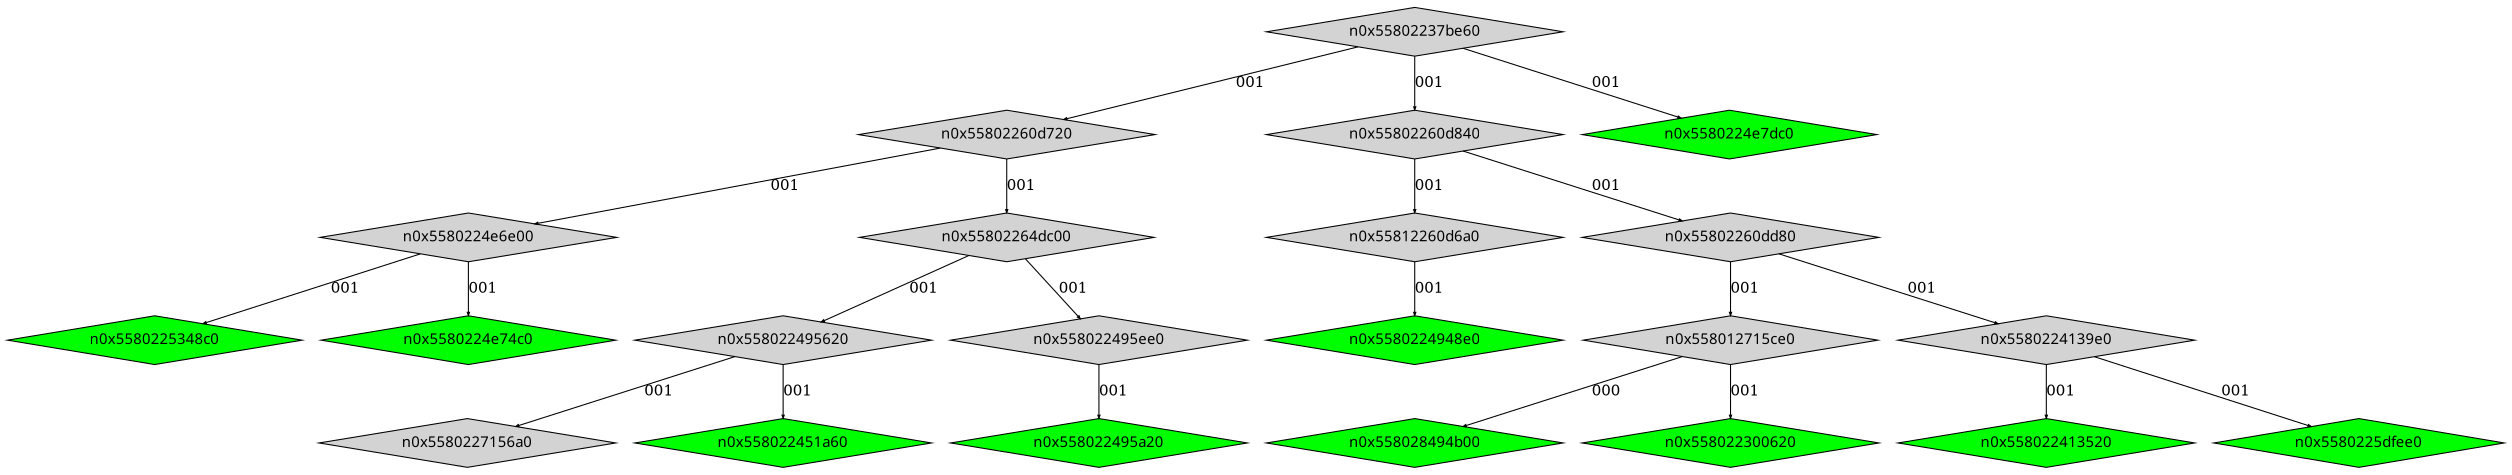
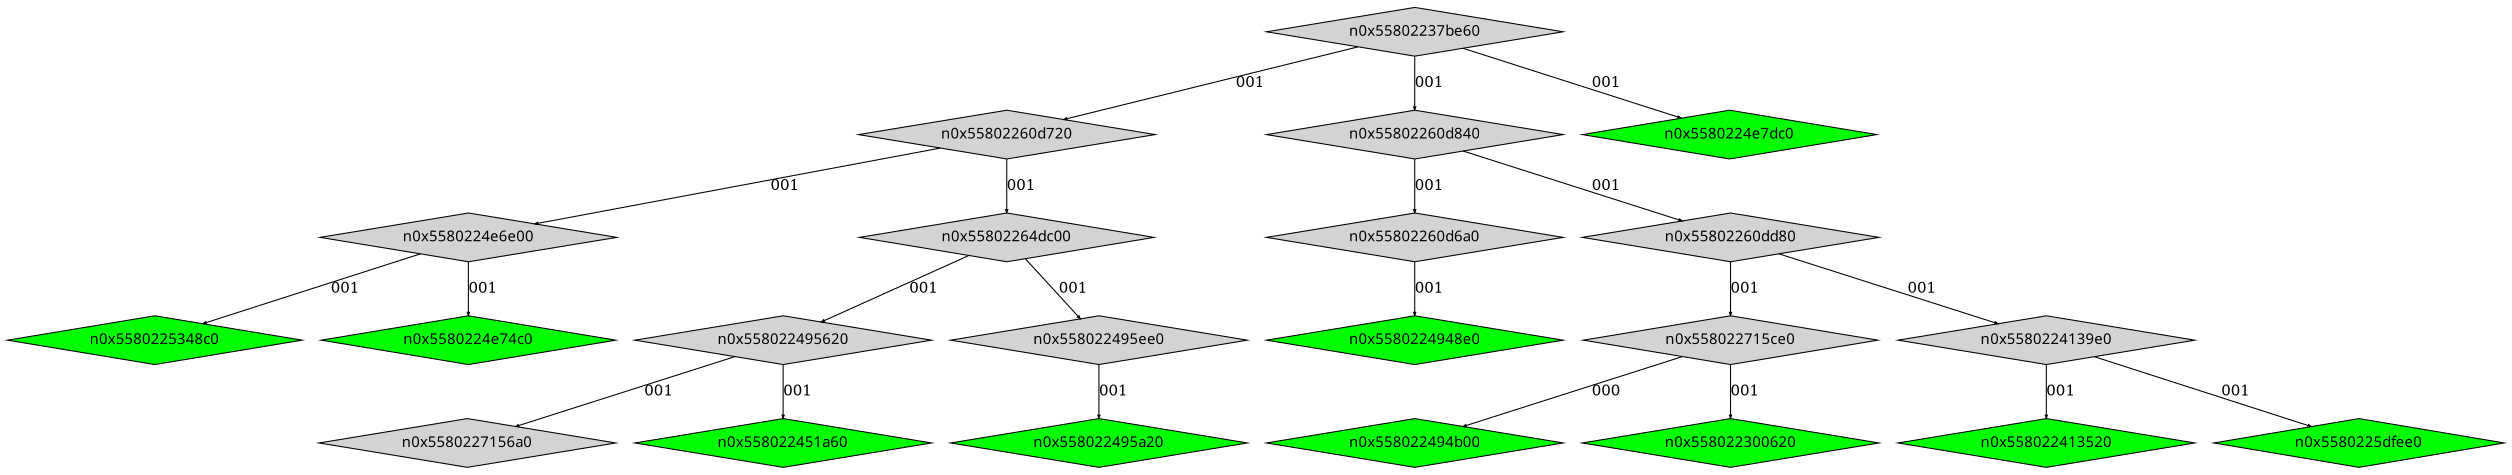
  digraph {
    node [fontname=Terminus shape=diamond style=filled]
    edge [arrowsize=.3]
    n0x55802237be60 [height=.1 width=.1]
    n0x55802260d720 [height=.1 width=.1]
    n0x55802260d840 [height=.1 width=.1]
    n0x5580224e7dc0 [fillcolor=green height=.1 width=.1]
    n0x5580224e6e00 [height=.1 width=.1]
    n0x55802264dc00 [height=.1 width=.1]
-   n0x55802260d6a0 [height=.1 width=.1 label=n0x55812260d6a0]
+   n0x55802260d6a0 [height=.1 width=.1]
    n0x55802260dd80 [height=.1 width=.1]
    n0x5580225348c0 [fillcolor=green height=.1 width=.1]
    n0x5580224e74c0 [fillcolor=green height=.1 width=.1]
    n0x558022495620 [height=.1 width=.1]
    n0x558022495ee0 [height=.1 width=.1]
    n0x5580224948e0 [fillcolor=green height=.1 width=.1]
-   n0x558022715ce0 [height=.1 width=.1 label=n0x558012715ce0]
+   n0x558022715ce0 [height=.1 width=.1]
    n0x5580224139e0 [height=.1 width=.1]
-   n0x558022494b00 [fillcolor=green height=.1 width=.1 label=n0x558028494b00]
+   n0x558022494b00 [fillcolor=green height=.1 width=.1]
    n0x558022300620 [fillcolor=green height=.1 width=.1]
    n0x558022413520 [fillcolor=green height=.1 width=.1]
    n0x5580225dfee0 [fillcolor=green height=.1 width=.1]
    n0x5580227156a0 [fillcolor=lightgrey height=.1 width=.1]
    n0x558022451a60 [fillcolor=green height=.1 width=.1]
    n0x558022495a20 [fillcolor=green height=.1 width=.1]
    n0x55802237be60 -> n0x55802260d720 [label=001]
    n0x55802237be60 -> n0x55802260d840 [label=001]
    n0x55802237be60 -> n0x5580224e7dc0 [label=001]
    n0x55802260d720 -> n0x5580224e6e00 [label=001]
    n0x55802260d720 -> n0x55802264dc00 [label=001]
    n0x55802260d840 -> n0x55802260d6a0 [label=001]
    n0x55802260d840 -> n0x55802260dd80 [label=001]
    n0x5580224e6e00 -> n0x5580225348c0 [label=001]
    n0x5580224e6e00 -> n0x5580224e74c0 [label=001]
    n0x55802264dc00 -> n0x558022495620 [label=001]
    n0x55802264dc00 -> n0x558022495ee0 [label=001]
    n0x55802260d6a0 -> n0x5580224948e0 [label=001]
    n0x55802260dd80 -> n0x558022715ce0 [label=001]
    n0x55802260dd80 -> n0x5580224139e0 [label=001]
    n0x558022495620 -> n0x5580227156a0 [label=001]
    n0x558022495620 -> n0x558022451a60 [label=001]
    n0x558022495ee0 -> n0x558022495a20 [label=001]
    n0x558022715ce0 -> n0x558022494b00 [label=000]
    n0x558022715ce0 -> n0x558022300620 [label=001]
    n0x5580224139e0 -> n0x558022413520 [label=001]
    n0x5580224139e0 -> n0x5580225dfee0 [label=001]
  }
